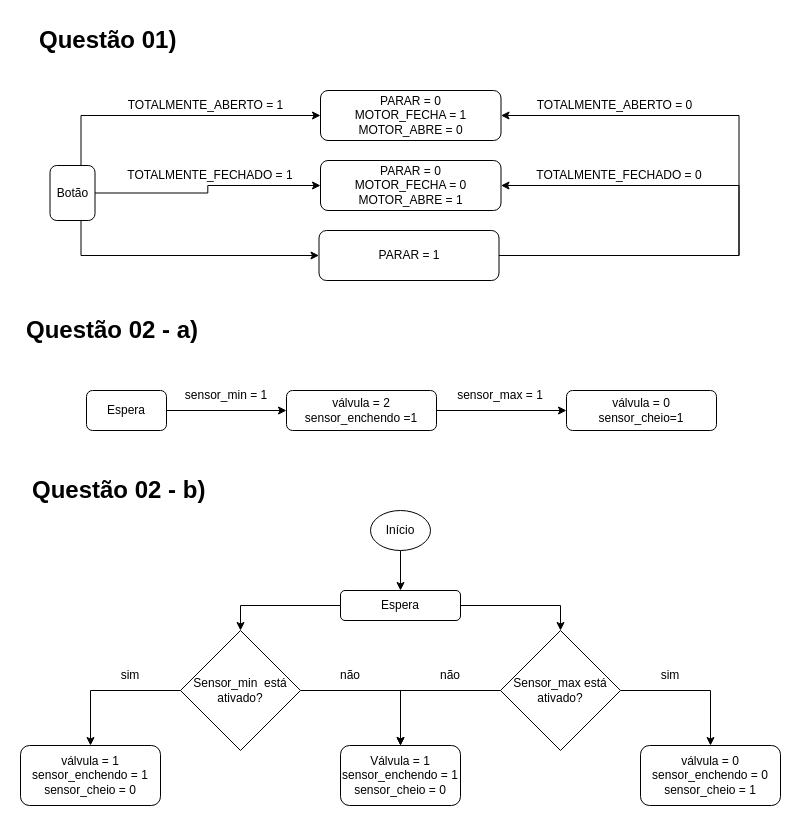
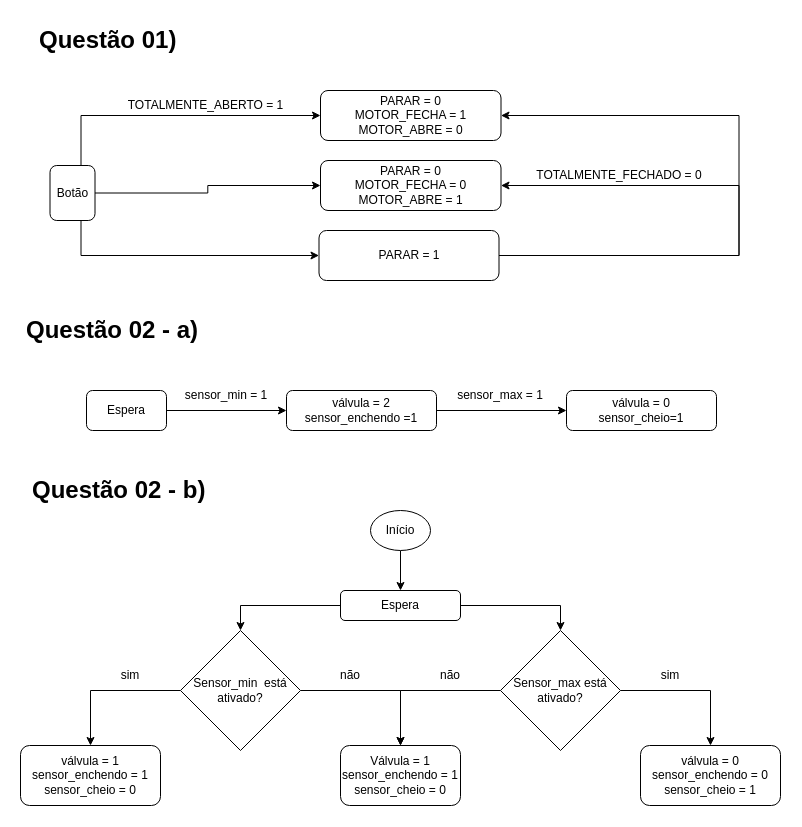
  <mxCell id="0" />
  <mxCell id="1" parent="0" />
  <mxCell id="2" style="edgeStyle=orthogonalEdgeStyle;rounded=0;orthogonalLoop=1;jettySize=auto;html=1;entryX=0;entryY=0.5;entryDx=0;entryDy=0;" parent="1" source="3" target="4" edge="1"><mxGeometry relative="1" as="geometry" /></mxCell>
  <mxCell id="3" value="válvula = 2&lt;br&gt;sensor_enchendo =1" style="rounded=1;whiteSpace=wrap;html=1;" parent="1" vertex="1"><mxGeometry x="286" y="390" width="150" height="40" as="geometry" /></mxCell>
  <mxCell id="4" value="válvula = 0&lt;br&gt;sensor_cheio=1" style="rounded=1;whiteSpace=wrap;html=1;" parent="1" vertex="1"><mxGeometry x="566" y="390" width="150" height="40" as="geometry" /></mxCell>
  <mxCell id="5" style="edgeStyle=orthogonalEdgeStyle;rounded=0;orthogonalLoop=1;jettySize=auto;html=1;" parent="1" source="6" target="3" edge="1"><mxGeometry relative="1" as="geometry" /></mxCell>
  <mxCell id="6" value="Espera" style="rounded=1;whiteSpace=wrap;html=1;" parent="1" vertex="1"><mxGeometry x="86" y="390" width="80" height="40" as="geometry" /></mxCell>
  <mxCell id="7" value="sensor_min = 1" style="text;html=1;strokeColor=none;fillColor=none;align=center;verticalAlign=middle;whiteSpace=wrap;rounded=0;" parent="1" vertex="1"><mxGeometry x="176" y="380" width="100" height="30" as="geometry" /></mxCell>
  <mxCell id="8" value="sensor_max = 1" style="text;html=1;strokeColor=none;fillColor=none;align=center;verticalAlign=middle;whiteSpace=wrap;rounded=0;" parent="1" vertex="1"><mxGeometry x="450" y="380" width="100" height="30" as="geometry" /></mxCell>
  <mxCell id="9" value="" style="edgeStyle=orthogonalEdgeStyle;rounded=0;orthogonalLoop=1;jettySize=auto;html=1;" parent="1" source="10" target="13" edge="1"><mxGeometry relative="1" as="geometry" /></mxCell>
  <mxCell id="10" value="Início" style="ellipse;whiteSpace=wrap;html=1;" parent="1" vertex="1"><mxGeometry x="370" y="510" width="60" height="40" as="geometry" /></mxCell>
  <mxCell id="11" style="edgeStyle=orthogonalEdgeStyle;rounded=0;orthogonalLoop=1;jettySize=auto;html=1;" parent="1" source="13" target="16" edge="1"><mxGeometry relative="1" as="geometry" /></mxCell>
  <mxCell id="12" style="edgeStyle=orthogonalEdgeStyle;rounded=0;orthogonalLoop=1;jettySize=auto;html=1;entryX=0.5;entryY=0;entryDx=0;entryDy=0;" parent="1" source="13" target="19" edge="1"><mxGeometry relative="1" as="geometry" /></mxCell>
  <mxCell id="13" value="Espera" style="rounded=1;whiteSpace=wrap;html=1;" parent="1" vertex="1"><mxGeometry x="340" y="590" width="120" height="30" as="geometry" /></mxCell>
  <mxCell id="14" style="edgeStyle=orthogonalEdgeStyle;rounded=0;orthogonalLoop=1;jettySize=auto;html=1;entryX=0.5;entryY=0;entryDx=0;entryDy=0;" parent="1" source="16" target="20" edge="1"><mxGeometry relative="1" as="geometry" /></mxCell>
  <mxCell id="15" style="edgeStyle=orthogonalEdgeStyle;rounded=0;orthogonalLoop=1;jettySize=auto;html=1;entryX=0.5;entryY=0;entryDx=0;entryDy=0;" parent="1" source="16" target="24" edge="1"><mxGeometry relative="1" as="geometry"><Array as="points"><mxPoint x="400" y="690" /></Array></mxGeometry></mxCell>
  <mxCell id="16" value="Sensor_min&amp;nbsp; está ativado?" style="rhombus;whiteSpace=wrap;html=1;" parent="1" vertex="1"><mxGeometry x="180" y="630" width="120" height="120" as="geometry" /></mxCell>
  <mxCell id="17" style="edgeStyle=orthogonalEdgeStyle;rounded=0;orthogonalLoop=1;jettySize=auto;html=1;entryX=0.5;entryY=0;entryDx=0;entryDy=0;" parent="1" source="19" target="21" edge="1"><mxGeometry relative="1" as="geometry" /></mxCell>
  <mxCell id="18" style="edgeStyle=orthogonalEdgeStyle;rounded=0;orthogonalLoop=1;jettySize=auto;html=1;entryX=0.5;entryY=0;entryDx=0;entryDy=0;" parent="1" source="19" target="24" edge="1"><mxGeometry relative="1" as="geometry" /></mxCell>
  <mxCell id="19" value="Sensor_max está ativado?" style="rhombus;whiteSpace=wrap;html=1;" parent="1" vertex="1"><mxGeometry x="500" y="630" width="120" height="120" as="geometry" /></mxCell>
  <mxCell id="20" value="válvula = 1&lt;br&gt;sensor_enchendo = 1&lt;br&gt;sensor_cheio = 0" style="rounded=1;whiteSpace=wrap;html=1;" parent="1" vertex="1"><mxGeometry x="20" y="745" width="140" height="60" as="geometry" /></mxCell>
  <mxCell id="21" value="válvula = 0&lt;br&gt;sensor_enchendo = 0&lt;br&gt;sensor_cheio = 1" style="rounded=1;whiteSpace=wrap;html=1;" parent="1" vertex="1"><mxGeometry x="640" y="745" width="140" height="60" as="geometry" /></mxCell>
  <mxCell id="22" value="sim" style="text;html=1;strokeColor=none;fillColor=none;align=center;verticalAlign=middle;whiteSpace=wrap;rounded=0;" parent="1" vertex="1"><mxGeometry x="100" y="660" width="60" height="30" as="geometry" /></mxCell>
  <mxCell id="23" value="sim" style="text;html=1;strokeColor=none;fillColor=none;align=center;verticalAlign=middle;whiteSpace=wrap;rounded=0;" parent="1" vertex="1"><mxGeometry x="640" y="660" width="60" height="30" as="geometry" /></mxCell>
  <mxCell id="24" value="Válvula = 1&lt;br&gt;sensor_enchendo = 1&lt;br&gt;sensor_cheio = 0" style="rounded=1;whiteSpace=wrap;html=1;" parent="1" vertex="1"><mxGeometry x="340" y="745" width="120" height="60" as="geometry" /></mxCell>
  <mxCell id="25" value="não" style="text;html=1;strokeColor=none;fillColor=none;align=center;verticalAlign=middle;whiteSpace=wrap;rounded=0;" parent="1" vertex="1"><mxGeometry x="420" y="660" width="60" height="30" as="geometry" /></mxCell>
  <mxCell id="26" value="não" style="text;html=1;strokeColor=none;fillColor=none;align=center;verticalAlign=middle;whiteSpace=wrap;rounded=0;" parent="1" vertex="1"><mxGeometry x="320" y="660" width="60" height="30" as="geometry" /></mxCell>
  <mxCell id="27" value="&lt;h1&gt;Questão 02 - a)&lt;/h1&gt;" style="text;html=1;strokeColor=none;fillColor=none;spacing=5;spacingTop=-20;whiteSpace=wrap;overflow=hidden;rounded=0;" parent="1" vertex="1"><mxGeometry x="21" y="310" width="720" height="40" as="geometry" /></mxCell>
  <mxCell id="28" value="&lt;h1&gt;Questão 02 - b)&lt;/h1&gt;" style="text;html=1;strokeColor=none;fillColor=none;spacing=5;spacingTop=-20;whiteSpace=wrap;overflow=hidden;rounded=0;" parent="1" vertex="1"><mxGeometry x="27" y="470" width="720" height="40" as="geometry" /></mxCell>
  <mxCell id="29" value="&lt;h1&gt;Questão 01)&lt;/h1&gt;" style="text;html=1;strokeColor=none;fillColor=none;spacing=5;spacingTop=-20;whiteSpace=wrap;overflow=hidden;rounded=0;" parent="1" vertex="1"><mxGeometry x="34" y="20" width="720" height="40" as="geometry" /></mxCell>
  <mxCell id="30" value="PARAR = 0&lt;br&gt;MOTOR_FECHA = 0&lt;br&gt;MOTOR_ABRE = 1" style="rounded=1;whiteSpace=wrap;html=1;" parent="1" vertex="1"><mxGeometry x="320" y="160" width="180.5" height="50" as="geometry" /></mxCell>
  <mxCell id="31" value="PARAR = 0&lt;br&gt;MOTOR_FECHA = 1&lt;br&gt;MOTOR_ABRE = 0" style="rounded=1;whiteSpace=wrap;html=1;" parent="1" vertex="1"><mxGeometry x="320" y="90" width="180.5" height="50" as="geometry" /></mxCell>
  <mxCell id="32" style="edgeStyle=orthogonalEdgeStyle;rounded=0;orthogonalLoop=1;jettySize=auto;html=1;entryX=0;entryY=0.5;entryDx=0;entryDy=0;" parent="1" source="35" target="31" edge="1"><mxGeometry relative="1" as="geometry"><Array as="points"><mxPoint x="80.5" y="115" /></Array></mxGeometry></mxCell>
  <mxCell id="33" style="edgeStyle=orthogonalEdgeStyle;rounded=0;orthogonalLoop=1;jettySize=auto;html=1;entryX=0;entryY=0.5;entryDx=0;entryDy=0;" parent="1" source="35" target="30" edge="1"><mxGeometry relative="1" as="geometry" /></mxCell>
  <mxCell id="34" style="edgeStyle=orthogonalEdgeStyle;rounded=0;orthogonalLoop=1;jettySize=auto;html=1;entryX=0;entryY=0.5;entryDx=0;entryDy=0;" parent="1" source="35" target="38" edge="1"><mxGeometry relative="1" as="geometry"><Array as="points"><mxPoint x="80.5" y="255" /></Array></mxGeometry></mxCell>
  <mxCell id="35" value="Botão" style="rounded=1;whiteSpace=wrap;html=1;" parent="1" vertex="1"><mxGeometry x="49.5" y="165" width="45" height="55" as="geometry" /></mxCell>
  <mxCell id="36" style="edgeStyle=orthogonalEdgeStyle;rounded=0;orthogonalLoop=1;jettySize=auto;html=1;entryX=1;entryY=0.5;entryDx=0;entryDy=0;" edge="1" parent="1" source="38" target="31"><mxGeometry relative="1" as="geometry"><Array as="points"><mxPoint x="738.5" y="255" /><mxPoint x="738.5" y="115" /></Array></mxGeometry></mxCell>
  <mxCell id="37" style="edgeStyle=orthogonalEdgeStyle;rounded=0;orthogonalLoop=1;jettySize=auto;html=1;entryX=1;entryY=0.5;entryDx=0;entryDy=0;" edge="1" parent="1" source="38" target="30"><mxGeometry relative="1" as="geometry"><Array as="points"><mxPoint x="738.5" y="255" /><mxPoint x="738.5" y="185" /></Array></mxGeometry></mxCell>
  <mxCell id="38" value="PARAR = 1&lt;br&gt;" style="rounded=1;whiteSpace=wrap;html=1;" parent="1" vertex="1"><mxGeometry x="318.5" y="230" width="180" height="50" as="geometry" /></mxCell>
  <mxCell id="39" value="TOTALMENTE_ABERTO = 1" style="text;html=1;strokeColor=none;fillColor=none;align=center;verticalAlign=middle;whiteSpace=wrap;rounded=0;" parent="1" vertex="1"><mxGeometry x="119.5" y="90" width="171" height="30" as="geometry" /></mxCell>
- <mxCell id="40" value="TOTALMENTE_FECHADO = 1" style="text;html=1;strokeColor=none;fillColor=none;align=center;verticalAlign=middle;whiteSpace=wrap;rounded=0;" parent="1" vertex="1"><mxGeometry x="119.5" y="160" width="180" height="30" as="geometry" /></mxCell>
- <mxCell id="41" value="TOTALMENTE_ABERTO = 0" style="text;html=1;strokeColor=none;fillColor=none;align=center;verticalAlign=middle;whiteSpace=wrap;rounded=0;" parent="1" vertex="1"><mxGeometry x="528.5" y="90" width="171" height="30" as="geometry" /></mxCell>
  <mxCell id="42" value="TOTALMENTE_FECHADO = 0" style="text;html=1;strokeColor=none;fillColor=none;align=center;verticalAlign=middle;whiteSpace=wrap;rounded=0;" parent="1" vertex="1"><mxGeometry x="528.5" y="160" width="180" height="30" as="geometry" /></mxCell>
